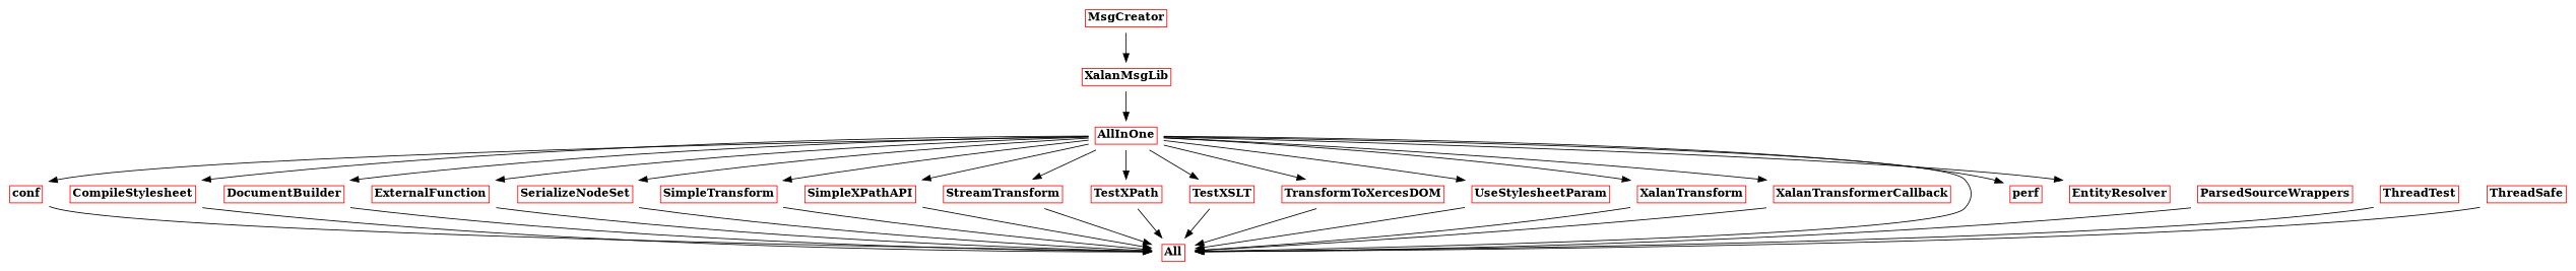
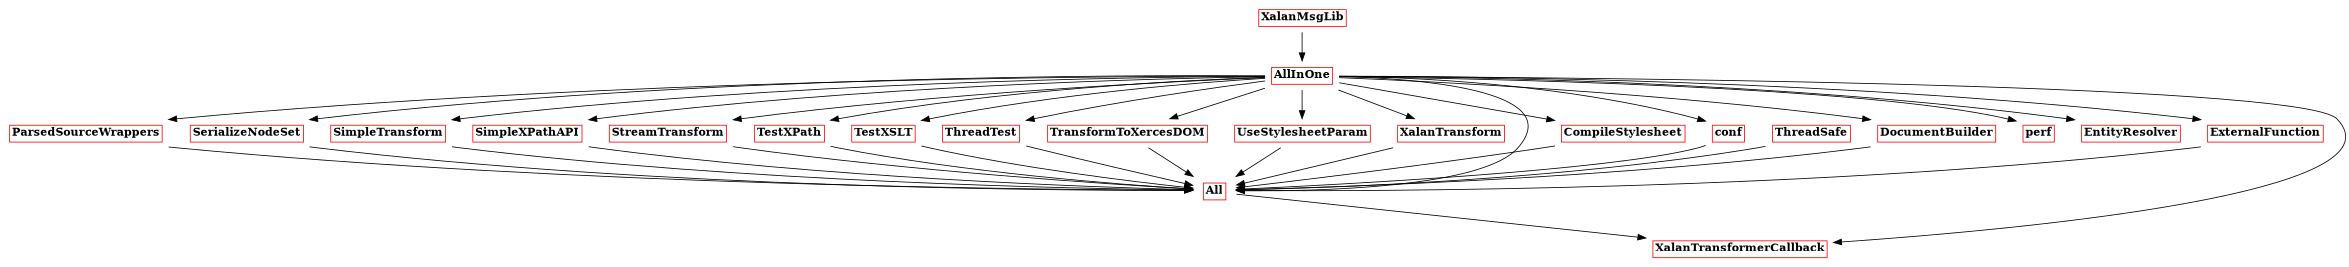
  digraph {
    node [shape=none]
-   n1 [label=<<table border="0" cellspacing="0"><tr><td port="port1" border="1" color="red"><B>MsgCreator</B></td></tr></table>>]
    n2 [label=<<table border="0" cellspacing="0"><tr><td port="port1" border="1" color="red"><B>XalanMsgLib</B></td></tr></table>>]
    n3 [label=<<table border="0" cellspacing="0"><tr><td port="port1" border="1" color="red"><B>AllInOne</B></td></tr></table>>]
    n4 [label=<<table border="0" cellspacing="0"><tr><td port="port1" border="1" color="red"><B>conf</B></td></tr></table>>]
    n5 [label=<<table border="0" cellspacing="0"><tr><td port="port1" border="1" color="red"><B>CompileStylesheet</B></td></tr></table>>]
    n6 [label=<<table border="0" cellspacing="0"><tr><td port="port1" border="1" color="red"><B>DocumentBuilder</B></td></tr></table>>]
    n7 [label=<<table border="0" cellspacing="0"><tr><td port="port1" border="1" color="red"><B>ExternalFunction</B></td></tr></table>>]
    n8 [label=<<table border="0" cellspacing="0"><tr><td port="port1" border="1" color="red"><B>ParsedSourceWrappers</B></td></tr></table>>]
    n9 [label=<<table border="0" cellspacing="0"><tr><td port="port1" border="1" color="red"><B>SerializeNodeSet</B></td></tr></table>>]
    n10 [label=<<table border="0" cellspacing="0"><tr><td port="port1" border="1" color="red"><B>SimpleTransform</B></td></tr></table>>]
    n11 [label=<<table border="0" cellspacing="0"><tr><td port="port1" border="1" color="red"><B>SimpleXPathAPI</B></td></tr></table>>]
    n12 [label=<<table border="0" cellspacing="0"><tr><td port="port1" border="1" color="red"><B>StreamTransform</B></td></tr></table>>]
    n13 [label=<<table border="0" cellspacing="0"><tr><td port="port1" border="1" color="red"><B>TestXPath</B></td></tr></table>>]
    n14 [label=<<table border="0" cellspacing="0"><tr><td port="port1" border="1" color="red"><B>TestXSLT</B></td></tr></table>>]
    n15 [label=<<table border="0" cellspacing="0"><tr><td port="port1" border="1" color="red"><B>ThreadTest</B></td></tr></table>>]
    n16 [label=<<table border="0" cellspacing="0"><tr><td port="port1" border="1" color="red"><B>TransformToXercesDOM</B></td></tr></table>>]
    n17 [label=<<table border="0" cellspacing="0"><tr><td port="port1" border="1" color="red"><B>UseStylesheetParam</B></td></tr></table>>]
    n18 [label=<<table border="0" cellspacing="0"><tr><td port="port1" border="1" color="red"><B>XalanTransform</B></td></tr></table>>]
    n19 [label=<<table border="0" cellspacing="0"><tr><td port="port1" border="1" color="red"><B>XalanTransformerCallback</B></td></tr></table>>]
    n20 [label=<<table border="0" cellspacing="0"><tr><td port="port1" border="1" color="red"><B>All</B></td></tr></table>>]
    n21 [label=<<table border="0" cellspacing="0"><tr><td port="port1" border="1" color="red"><B>perf</B></td></tr></table>>]
    n22 [label=<<table border="0" cellspacing="0"><tr><td port="port1" border="1" color="red"><B>EntityResolver</B></td></tr></table>>]
    n23 [label=<<table border="0" cellspacing="0"><tr><td port="port1" border="1" color="red"><B>ThreadSafe</B></td></tr></table>>]
-   n1 -> n2
    n2 -> n3
    n3 -> n4
    n3 -> n5
    n3 -> n6
    n3 -> n7
+   n3 -> n8
    n3 -> n9
    n3 -> n10
    n3 -> n11
    n3 -> n12
    n3 -> n13
    n3 -> n14
+   n3 -> n15
    n3 -> n16
    n3 -> n17
    n3 -> n18
    n3 -> n19
    n3 -> n20
    n3 -> n21
    n3 -> n22
    n4 -> n20
    n5 -> n20
    n6 -> n20
    n7 -> n20
    n8 -> n20
    n9 -> n20
    n10 -> n20
    n11 -> n20
    n12 -> n20
    n13 -> n20
    n14 -> n20
    n15 -> n20
    n16 -> n20
    n17 -> n20
    n18 -> n20
-   n19 -> n20
+   n20 -> n19
    n23 -> n20
  }
